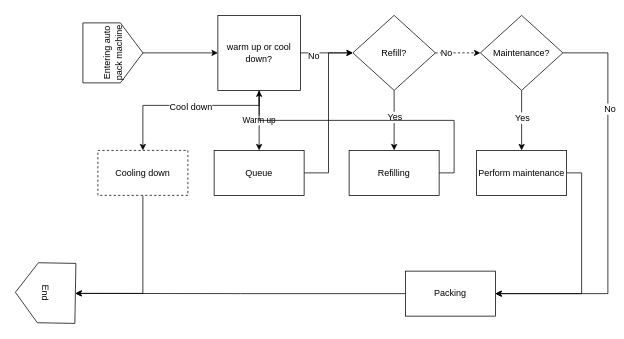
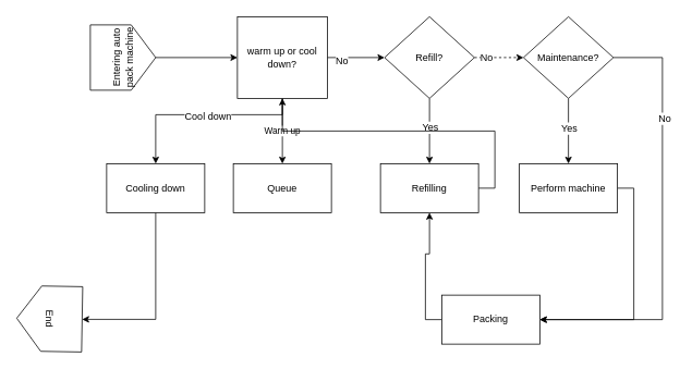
  <mxCell id="0" />
  <mxCell id="1" parent="0" />
  <mxCell id="2" style="edgeStyle=orthogonalEdgeStyle;rounded=0;orthogonalLoop=1;jettySize=auto;html=1;exitX=0.5;exitY=1;exitDx=0;exitDy=0;entryX=0;entryY=0.5;entryDx=0;entryDy=0;" parent="1" source="3" target="9" edge="1"><mxGeometry relative="1" as="geometry"><mxPoint x="285" y="70" as="targetPoint" /></mxGeometry></mxCell>
  <mxCell id="3" value="Entering auto pack machine" style="shape=offPageConnector;whiteSpace=wrap;html=1;rotation=-90;" parent="1" vertex="1"><mxGeometry x="110" y="30" width="80" height="80" as="geometry" /></mxCell>
  <mxCell id="4" value="Warm up" style="edgeStyle=orthogonalEdgeStyle;rounded=0;orthogonalLoop=1;jettySize=auto;html=1;exitX=0.5;exitY=1;exitDx=0;exitDy=0;entryX=0.5;entryY=0;entryDx=0;entryDy=0;" parent="1" source="9" target="11" edge="1"><mxGeometry relative="1" as="geometry" /></mxCell>
  <mxCell id="5" style="edgeStyle=orthogonalEdgeStyle;rounded=0;orthogonalLoop=1;jettySize=auto;html=1;exitX=0.5;exitY=1;exitDx=0;exitDy=0;entryX=0.5;entryY=0;entryDx=0;entryDy=0;" parent="1" source="9" target="25" edge="1"><mxGeometry relative="1" as="geometry"><Array as="points"><mxPoint x="345" y="140" /><mxPoint x="190" y="140" /></Array></mxGeometry></mxCell>
  <mxCell id="6" value="Cool down" style="text;html=1;resizable=0;points=[];align=center;verticalAlign=middle;labelBackgroundColor=#ffffff;" parent="5" vertex="1" connectable="0"><mxGeometry x="-0.047" y="2" relative="1" as="geometry"><mxPoint as="offset" /></mxGeometry></mxCell>
  <mxCell id="7" style="edgeStyle=orthogonalEdgeStyle;rounded=0;orthogonalLoop=1;jettySize=auto;html=1;exitX=1;exitY=0.5;exitDx=0;exitDy=0;" parent="1" source="9" target="16" edge="1"><mxGeometry relative="1" as="geometry" /></mxCell>
  <mxCell id="8" value="No" style="text;html=1;resizable=0;points=[];align=center;verticalAlign=middle;labelBackgroundColor=#ffffff;" parent="7" vertex="1" connectable="0"><mxGeometry x="-0.514" y="-3" relative="1" as="geometry"><mxPoint as="offset" /></mxGeometry></mxCell>
  <mxCell id="9" value="warm up or cool down?" style="whiteSpace=wrap;html=1;rounded=0;" parent="1" vertex="1"><mxGeometry x="290" y="20" width="110" height="100" as="geometry" /></mxCell>
- <mxCell id="10" style="edgeStyle=orthogonalEdgeStyle;rounded=0;orthogonalLoop=1;jettySize=auto;html=1;exitX=1;exitY=0.5;exitDx=0;exitDy=0;entryX=0;entryY=0.5;entryDx=0;entryDy=0;" parent="1" source="11" target="16" edge="1"><mxGeometry relative="1" as="geometry" /></mxCell>
  <mxCell id="11" value="Queue" style="rounded=0;whiteSpace=wrap;html=1;" parent="1" vertex="1"><mxGeometry x="285" y="200" width="120" height="60" as="geometry" /></mxCell>
  <mxCell id="12" style="edgeStyle=orthogonalEdgeStyle;rounded=0;orthogonalLoop=1;jettySize=auto;html=1;exitX=1;exitY=0.5;exitDx=0;exitDy=0;entryX=0;entryY=0.5;entryDx=0;entryDy=0;dashed=1;" parent="1" source="16" target="21" edge="1"><mxGeometry relative="1" as="geometry" /></mxCell>
  <mxCell id="13" value="No" style="text;html=1;resizable=0;points=[];align=center;verticalAlign=middle;labelBackgroundColor=#ffffff;" parent="12" vertex="1" connectable="0"><mxGeometry x="-0.533" relative="1" as="geometry"><mxPoint as="offset" /></mxGeometry></mxCell>
  <mxCell id="14" style="edgeStyle=orthogonalEdgeStyle;rounded=0;orthogonalLoop=1;jettySize=auto;html=1;exitX=0.5;exitY=1;exitDx=0;exitDy=0;entryX=0.5;entryY=0;entryDx=0;entryDy=0;" parent="1" source="16" target="23" edge="1"><mxGeometry relative="1" as="geometry" /></mxCell>
  <mxCell id="15" value="Yes" style="text;html=1;resizable=0;points=[];align=center;verticalAlign=middle;labelBackgroundColor=#ffffff;" parent="14" vertex="1" connectable="0"><mxGeometry x="-0.125" relative="1" as="geometry"><mxPoint as="offset" /></mxGeometry></mxCell>
  <mxCell id="16" value="Refill?" style="rhombus;whiteSpace=wrap;html=1;" parent="1" vertex="1"><mxGeometry x="470" y="20" width="110" height="100" as="geometry" /></mxCell>
  <mxCell id="17" style="edgeStyle=orthogonalEdgeStyle;rounded=0;orthogonalLoop=1;jettySize=auto;html=1;exitX=0.5;exitY=1;exitDx=0;exitDy=0;" parent="1" source="21" target="28" edge="1"><mxGeometry relative="1" as="geometry" /></mxCell>
  <mxCell id="18" value="Yes" style="text;html=1;resizable=0;points=[];align=center;verticalAlign=middle;labelBackgroundColor=#ffffff;" parent="17" vertex="1" connectable="0"><mxGeometry x="-0.1" relative="1" as="geometry"><mxPoint as="offset" /></mxGeometry></mxCell>
  <mxCell id="19" style="edgeStyle=orthogonalEdgeStyle;rounded=0;orthogonalLoop=1;jettySize=auto;html=1;exitX=1;exitY=0.5;exitDx=0;exitDy=0;entryX=1;entryY=0.5;entryDx=0;entryDy=0;" parent="1" source="21" target="30" edge="1"><mxGeometry relative="1" as="geometry"><Array as="points"><mxPoint x="810" y="70" /><mxPoint x="810" y="391" /></Array></mxGeometry></mxCell>
  <mxCell id="20" value="No" style="text;html=1;resizable=0;points=[];align=center;verticalAlign=middle;labelBackgroundColor=#ffffff;" parent="19" vertex="1" connectable="0"><mxGeometry x="-0.495" y="2" relative="1" as="geometry"><mxPoint as="offset" /></mxGeometry></mxCell>
  <mxCell id="21" value="Maintenance?" style="rhombus;whiteSpace=wrap;html=1;" parent="1" vertex="1"><mxGeometry x="640" y="20" width="110" height="100" as="geometry" /></mxCell>
  <mxCell id="22" style="edgeStyle=orthogonalEdgeStyle;rounded=0;orthogonalLoop=1;jettySize=auto;html=1;exitX=1;exitY=0.5;exitDx=0;exitDy=0;" parent="1" source="23" target="9" edge="1"><mxGeometry relative="1" as="geometry" /></mxCell>
  <mxCell id="23" value="Refilling" style="rounded=0;whiteSpace=wrap;html=1;" parent="1" vertex="1"><mxGeometry x="465" y="200" width="120" height="60" as="geometry" /></mxCell>
  <mxCell id="24" style="edgeStyle=orthogonalEdgeStyle;rounded=0;orthogonalLoop=1;jettySize=auto;html=1;exitX=0.5;exitY=1;exitDx=0;exitDy=0;entryX=0.5;entryY=0;entryDx=0;entryDy=0;" parent="1" source="25" target="26" edge="1"><mxGeometry relative="1" as="geometry" /></mxCell>
- <mxCell id="25" value="Cooling down" style="rounded=0;whiteSpace=wrap;html=1;dashed=1;" parent="1" vertex="1"><mxGeometry x="130" y="200" width="120" height="60" as="geometry" /></mxCell>
+ <mxCell id="25" value="Cooling down" style="rounded=0;whiteSpace=wrap;html=1;" parent="1" vertex="1"><mxGeometry x="130" y="200" width="120" height="60" as="geometry" /></mxCell>
  <mxCell id="26" value="End" style="shape=offPageConnector;whiteSpace=wrap;html=1;rotation=91;" parent="1" vertex="1"><mxGeometry x="20" y="350" width="80" height="80" as="geometry" /></mxCell>
  <mxCell id="27" style="edgeStyle=orthogonalEdgeStyle;rounded=0;orthogonalLoop=1;jettySize=auto;html=1;exitX=1;exitY=0.5;exitDx=0;exitDy=0;entryX=1;entryY=0.5;entryDx=0;entryDy=0;" parent="1" source="28" target="30" edge="1"><mxGeometry relative="1" as="geometry" /></mxCell>
- <mxCell id="28" value="Perform maintenance" style="rounded=0;whiteSpace=wrap;html=1;" parent="1" vertex="1"><mxGeometry x="635" y="200" width="120" height="60" as="geometry" /></mxCell>
- <mxCell id="29" style="edgeStyle=orthogonalEdgeStyle;rounded=0;orthogonalLoop=1;jettySize=auto;html=1;exitX=0;exitY=0.5;exitDx=0;exitDy=0;entryX=0.5;entryY=0;entryDx=0;entryDy=0;" parent="1" source="30" target="26" edge="1"><mxGeometry relative="1" as="geometry" /></mxCell>
+ <mxCell id="28" value="Perform machine" style="rounded=0;whiteSpace=wrap;html=1;" parent="1" vertex="1"><mxGeometry x="635" y="200" width="120" height="60" as="geometry" /></mxCell>
+ <mxCell id="29" style="edgeStyle=orthogonalEdgeStyle;rounded=0;orthogonalLoop=1;jettySize=auto;html=1;exitX=0;exitY=0.5;exitDx=0;exitDy=0;" parent="1" source="30" target="23" edge="1"><mxGeometry relative="1" as="geometry" /></mxCell>
  <mxCell id="30" value="Packing" style="rounded=0;whiteSpace=wrap;html=1;" parent="1" vertex="1"><mxGeometry x="540" y="361" width="120" height="60" as="geometry" /></mxCell>
